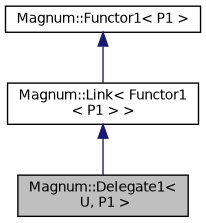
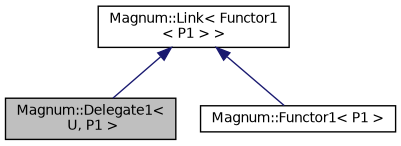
  digraph {
    node [color=black fillcolor=white fontname=Helvetica fontsize=10 shape=record style=filled]
    edge [color=midnightblue dir=back fontname=Helvetica fontsize=10 labelfontname=Helvetica labelfontsize=10 style=solid]
    n1 [fillcolor=grey75 fontcolor=black height=0.2 label="Magnum::Delegate1\<\l U, P1 \>" width=0.4]
    n2 [height=0.2 label="Magnum::Functor1\< P1 \>" width=0.4]
    n3 [height=0.2 label="Magnum::Link\< Functor1\l\< P1 \> \>" width=0.4]
    n3 -> n1
-   n2 -> n3
+   n3 -> n2
  }
